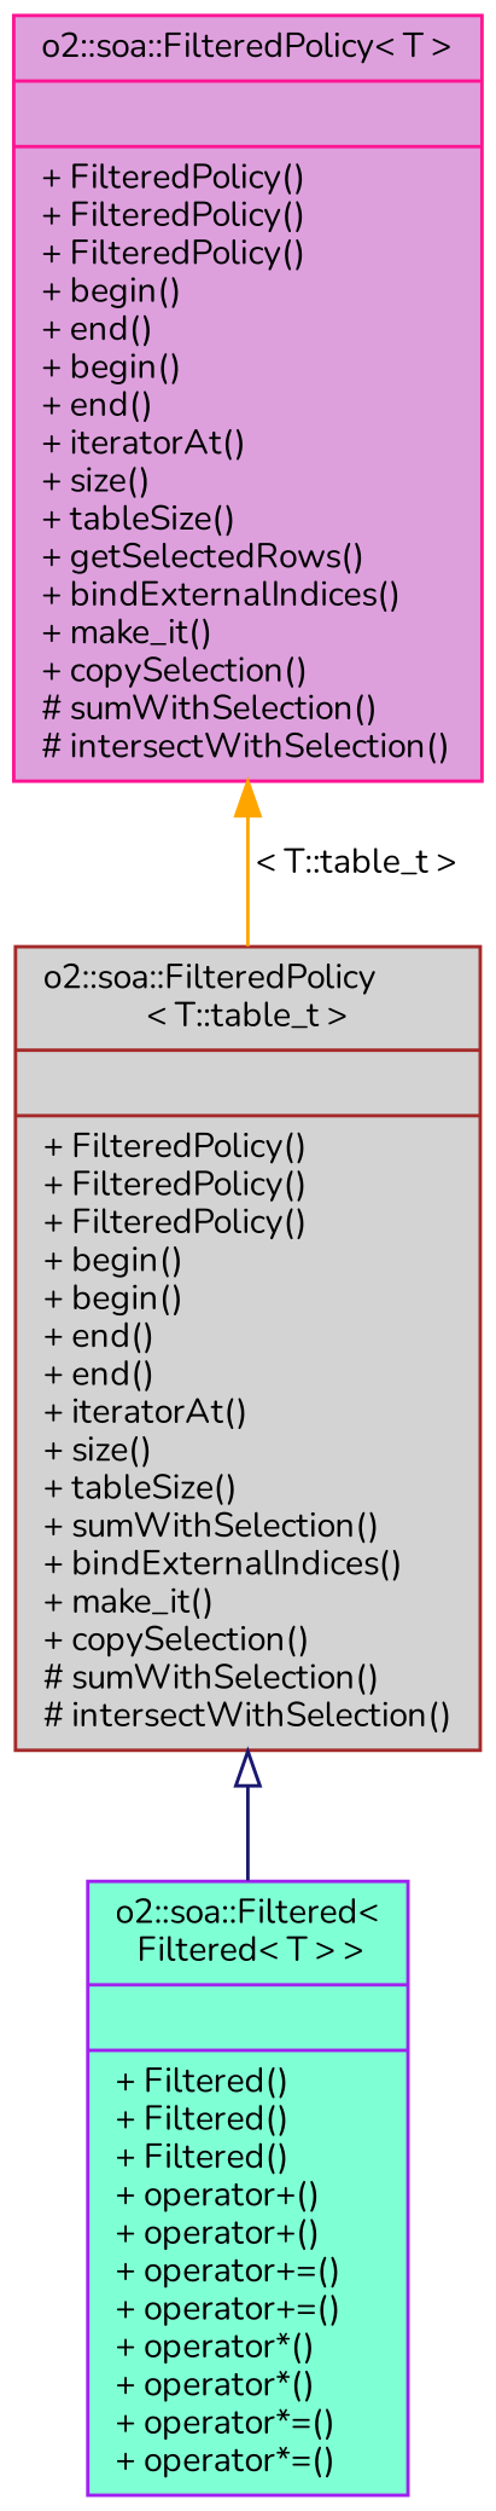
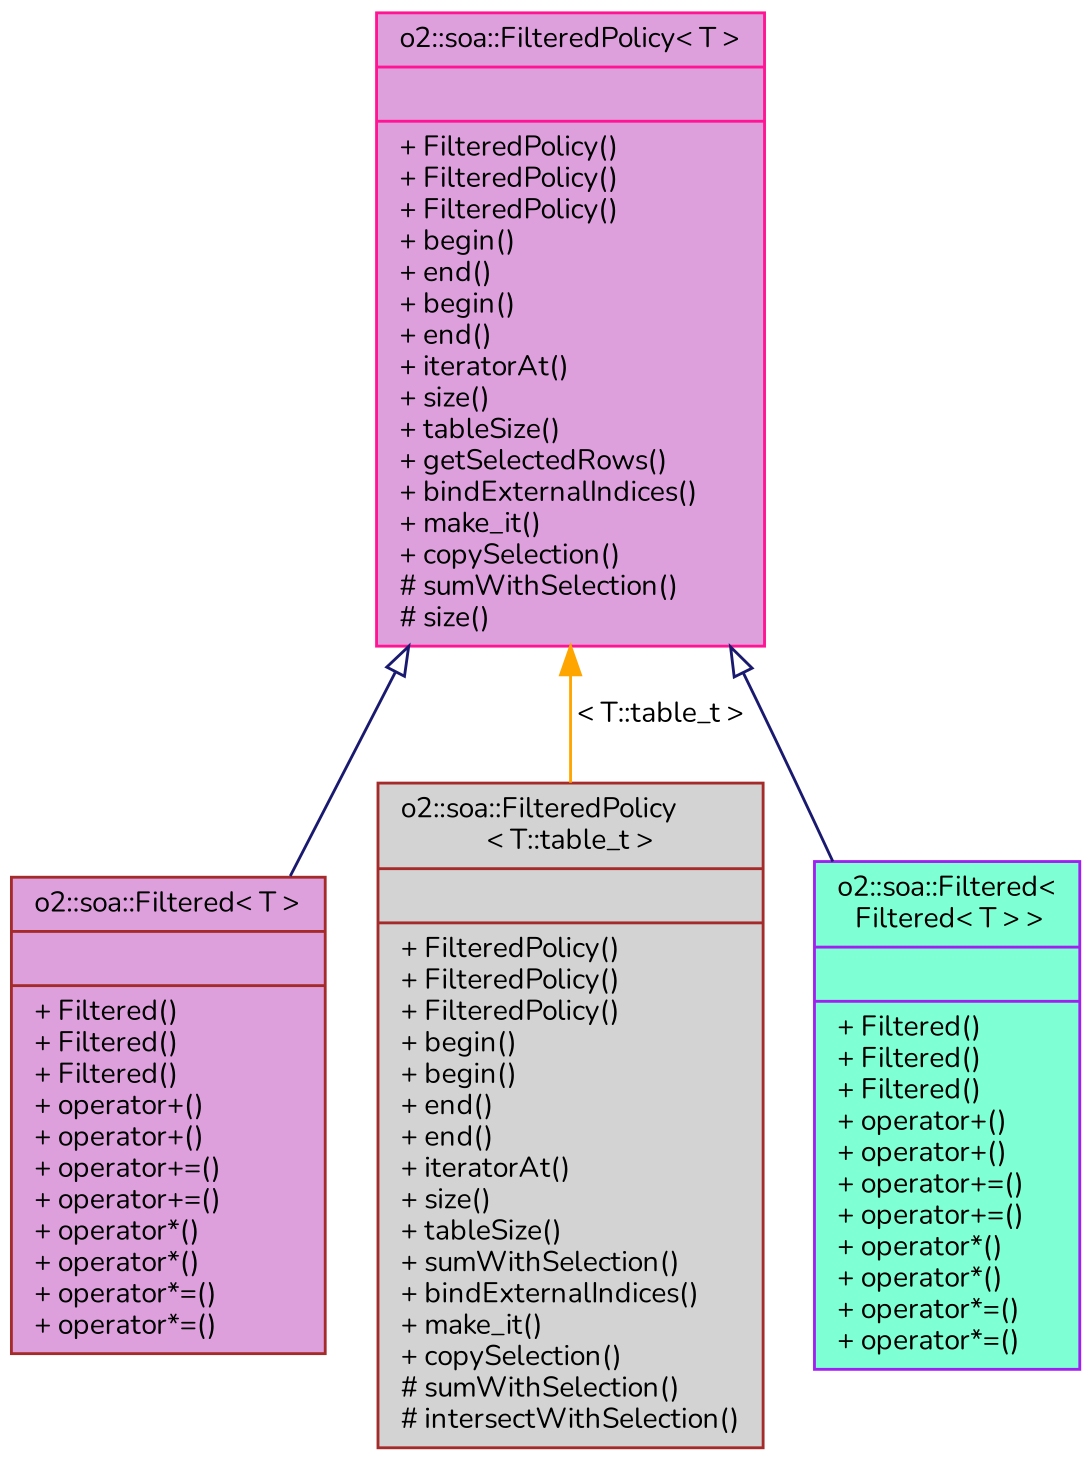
  digraph {
    fontname=Nunito
    node [color=brown fillcolor=plum fontname=Nunito fontsize=10 shape=record style=filled]
    edge [arrowtail=onormal color=midnightblue dir=back fontname=Nunito fontsize=10 labelfontname=Helvetica labelfontsize=10 style=solid]
-   n1 [color=deeppink fontcolor=black height=0.2 label="{o2::soa::FilteredPolicy\< T \>\n||+ FilteredPolicy()\l+ FilteredPolicy()\l+ FilteredPolicy()\l+ begin()\l+ end()\l+ begin()\l+ end()\l+ iteratorAt()\l+ size()\l+ tableSize()\l+ getSelectedRows()\l+ bindExternalIndices()\l+ make_it()\l+ copySelection()\l# sumWithSelection()\l# intersectWithSelection()\l}" width=0.4]
+   n1 [color=deeppink fontcolor=black height=0.2 label="{o2::soa::FilteredPolicy\< T \>\n||+ FilteredPolicy()\l+ FilteredPolicy()\l+ FilteredPolicy()\l+ begin()\l+ end()\l+ begin()\l+ end()\l+ iteratorAt()\l+ size()\l+ tableSize()\l+ getSelectedRows()\l+ bindExternalIndices()\l+ make_it()\l+ copySelection()\l# sumWithSelection()\l# size()\l}" width=0.4]
+   n2 [height=0.2 label="{o2::soa::Filtered\< T \>\n||+ Filtered()\l+ Filtered()\l+ Filtered()\l+ operator+()\l+ operator+()\l+ operator+=()\l+ operator+=()\l+ operator*()\l+ operator*()\l+ operator*=()\l+ operator*=()\l}" width=0.4]
    n3 [fillcolor=lightgrey height=0.2 label="{o2::soa::FilteredPolicy\l\< T::table_t \>\n||+ FilteredPolicy()\l+ FilteredPolicy()\l+ FilteredPolicy()\l+ begin()\l+ begin()\l+ end()\l+ end()\l+ iteratorAt()\l+ size()\l+ tableSize()\l+ sumWithSelection()\l+ bindExternalIndices()\l+ make_it()\l+ copySelection()\l# sumWithSelection()\l# intersectWithSelection()\l}" width=0.4]
    n4 [color=purple fillcolor=aquamarine height=0.2 label="{o2::soa::Filtered\<\l Filtered\< T \> \>\n||+ Filtered()\l+ Filtered()\l+ Filtered()\l+ operator+()\l+ operator+()\l+ operator+=()\l+ operator+=()\l+ operator*()\l+ operator*()\l+ operator*=()\l+ operator*=()\l}" width=0.4]
+   n1 -> n2
    n1 -> n3 [color=orange label=" \< T::table_t \>" arrowtail=""]
-   n3 -> n4
+   n1 -> n4
  }
